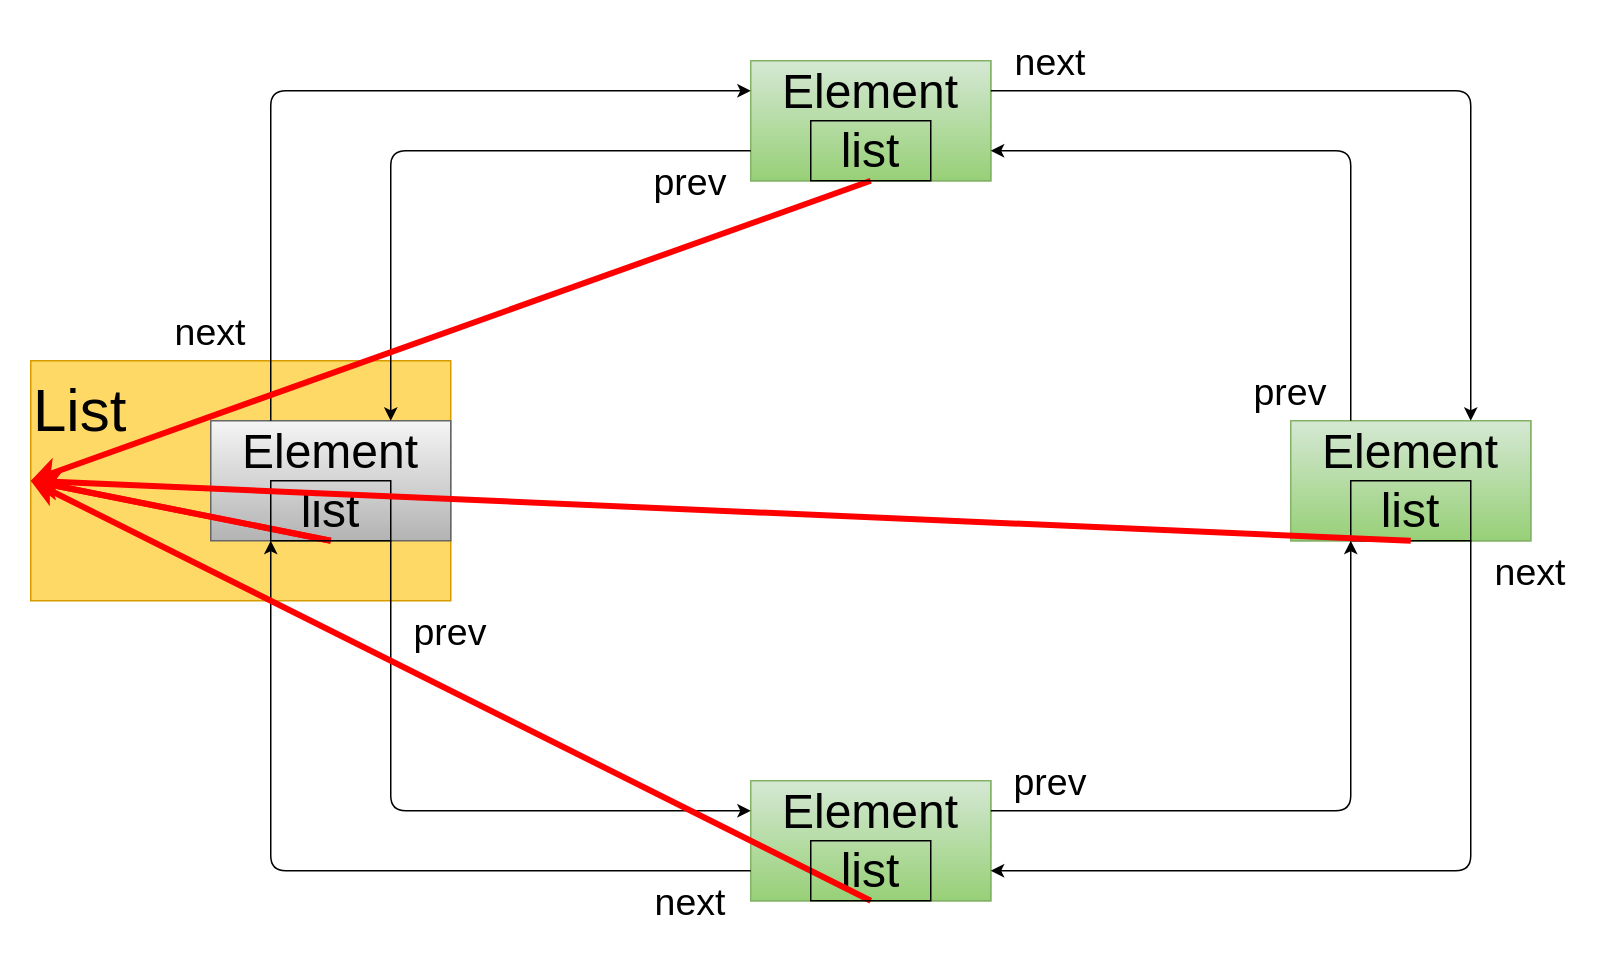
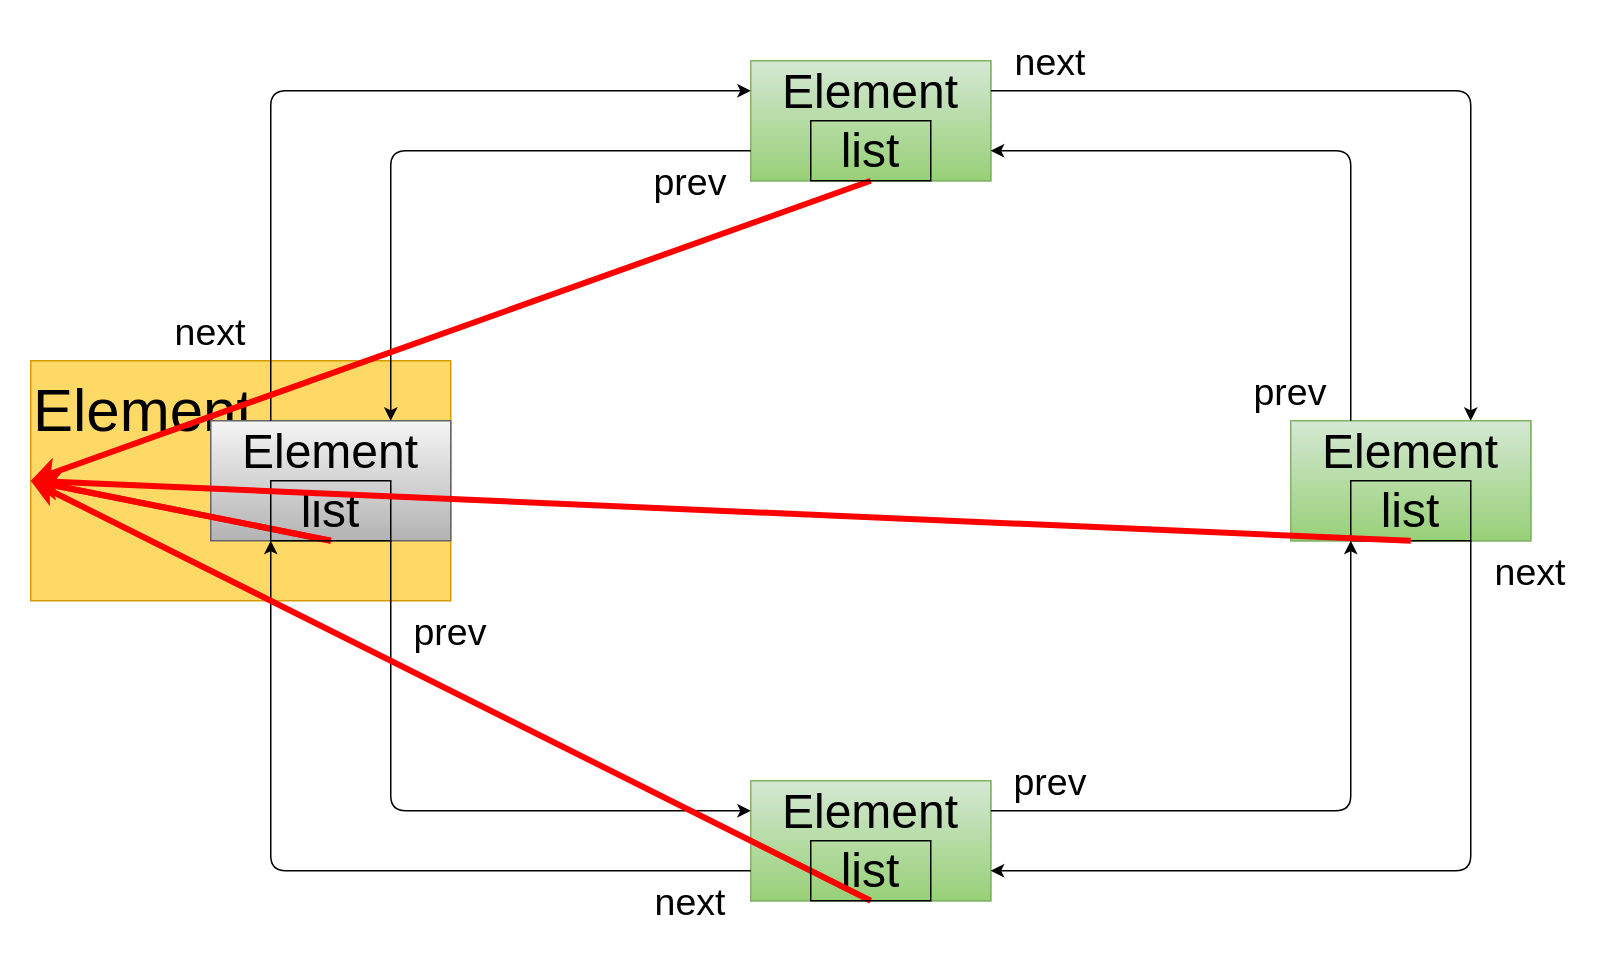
  <mxCell id="0" />
  <mxCell id="1" parent="0" />
- <mxCell id="2" value="&lt;font style=&quot;font-size: 40px&quot;&gt;List&lt;br&gt;&lt;br&gt;&lt;br&gt;&lt;/font&gt;" style="text;html=1;strokeColor=#d79b00;align=left;verticalAlign=middle;whiteSpace=wrap;rounded=0;labelBackgroundColor=none;fontSize=16;fillColor=#FFD966;" parent="1" vertex="1"><mxGeometry x="20" y="240" width="280" height="160" as="geometry" /></mxCell>
+ <mxCell id="2" value="&lt;font style=&quot;font-size: 40px&quot;&gt;Element&lt;br&gt;&lt;br&gt;&lt;br&gt;&lt;/font&gt;" style="text;html=1;strokeColor=#d79b00;align=left;verticalAlign=middle;whiteSpace=wrap;rounded=0;labelBackgroundColor=none;fontSize=16;fillColor=#FFD966;" parent="1" vertex="1"><mxGeometry x="20" y="240" width="280" height="160" as="geometry" /></mxCell>
  <mxCell id="3" value="" style="rounded=0;whiteSpace=wrap;html=1;fillColor=#f5f5f5;gradientColor=#b3b3b3;strokeColor=#666666;" parent="1" vertex="1"><mxGeometry x="140" y="280" width="160" height="80" as="geometry" /></mxCell>
  <mxCell id="4" value="&lt;font style=&quot;font-size: 32px&quot;&gt;Element&lt;br&gt;list&lt;/font&gt;" style="text;html=1;strokeColor=none;fillColor=none;align=center;verticalAlign=middle;whiteSpace=wrap;rounded=0;" parent="1" vertex="1"><mxGeometry x="140" y="280" width="160" height="80" as="geometry" /></mxCell>
  <mxCell id="5" value="" style="rounded=0;whiteSpace=wrap;html=1;fillColor=#d5e8d4;gradientColor=#97d077;strokeColor=#82b366;" parent="1" vertex="1"><mxGeometry x="500" y="40" width="160" height="80" as="geometry" /></mxCell>
  <mxCell id="6" value="&lt;font style=&quot;font-size: 32px&quot;&gt;Element&lt;br&gt;list&lt;br&gt;&lt;/font&gt;" style="text;html=1;strokeColor=#82b366;fillColor=#d5e8d4;align=center;verticalAlign=middle;whiteSpace=wrap;rounded=0;gradientColor=#97d077;" parent="1" vertex="1"><mxGeometry x="500" y="40" width="160" height="80" as="geometry" /></mxCell>
  <mxCell id="7" value="" style="rounded=0;whiteSpace=wrap;html=1;fillColor=#d5e8d4;gradientColor=#97d077;strokeColor=#82b366;" parent="1" vertex="1"><mxGeometry x="860" y="280" width="160" height="80" as="geometry" /></mxCell>
  <mxCell id="8" value="&lt;font style=&quot;font-size: 32px&quot;&gt;Element&lt;br&gt;list&lt;br&gt;&lt;/font&gt;" style="text;html=1;strokeColor=#82b366;fillColor=#d5e8d4;align=center;verticalAlign=middle;whiteSpace=wrap;rounded=0;gradientColor=#97d077;" parent="1" vertex="1"><mxGeometry x="860" y="280" width="160" height="80" as="geometry" /></mxCell>
  <mxCell id="9" value="" style="rounded=0;whiteSpace=wrap;html=1;fillColor=#d5e8d4;gradientColor=#97d077;strokeColor=#82b366;" parent="1" vertex="1"><mxGeometry x="500" y="520" width="160" height="80" as="geometry" /></mxCell>
  <mxCell id="10" value="&lt;font style=&quot;font-size: 32px&quot;&gt;Element&lt;br&gt;list&lt;br&gt;&lt;/font&gt;" style="text;html=1;strokeColor=#82b366;fillColor=#d5e8d4;align=center;verticalAlign=middle;whiteSpace=wrap;rounded=0;gradientColor=#97d077;" parent="1" vertex="1"><mxGeometry x="500" y="520" width="160" height="80" as="geometry" /></mxCell>
  <mxCell id="11" value="" style="edgeStyle=elbowEdgeStyle;elbow=vertical;endArrow=classic;html=1;entryX=0;entryY=0.25;entryDx=0;entryDy=0;exitX=0.25;exitY=0;exitDx=0;exitDy=0;" parent="1" source="4" target="6" edge="1"><mxGeometry width="50" height="50" relative="1" as="geometry"><mxPoint x="220" y="280" as="sourcePoint" /><mxPoint x="500" y="80" as="targetPoint" /><Array as="points"><mxPoint x="220" y="60" /></Array></mxGeometry></mxCell>
  <mxCell id="12" value="" style="edgeStyle=elbowEdgeStyle;elbow=vertical;endArrow=classic;html=1;entryX=0.75;entryY=0;entryDx=0;entryDy=0;exitX=1;exitY=0.25;exitDx=0;exitDy=0;" parent="1" source="6" target="8" edge="1"><mxGeometry width="50" height="50" relative="1" as="geometry"><mxPoint x="690" y="60" as="sourcePoint" /><mxPoint x="1020" y="40" as="targetPoint" /><Array as="points"><mxPoint x="820" y="60" /></Array></mxGeometry></mxCell>
  <mxCell id="13" value="" style="edgeStyle=elbowEdgeStyle;elbow=vertical;endArrow=classic;html=1;exitX=0.75;exitY=1;exitDx=0;exitDy=0;entryX=1;entryY=0.75;entryDx=0;entryDy=0;" parent="1" source="8" target="10" edge="1"><mxGeometry width="50" height="50" relative="1" as="geometry"><mxPoint x="590" y="410" as="sourcePoint" /><mxPoint x="680" y="580" as="targetPoint" /><Array as="points"><mxPoint x="810" y="580" /></Array></mxGeometry></mxCell>
  <mxCell id="14" value="" style="edgeStyle=elbowEdgeStyle;elbow=vertical;endArrow=classic;html=1;entryX=0.25;entryY=1;entryDx=0;entryDy=0;exitX=0;exitY=0.75;exitDx=0;exitDy=0;" parent="1" source="10" target="4" edge="1"><mxGeometry width="50" height="50" relative="1" as="geometry"><mxPoint x="490" y="580" as="sourcePoint" /><mxPoint x="530" y="110" as="targetPoint" /><Array as="points"><mxPoint x="290" y="580" /></Array></mxGeometry></mxCell>
  <mxCell id="15" value="" style="edgeStyle=elbowEdgeStyle;elbow=vertical;endArrow=classic;html=1;entryX=0.75;entryY=0;entryDx=0;entryDy=0;exitX=0;exitY=0.75;exitDx=0;exitDy=0;" parent="1" source="6" target="4" edge="1"><mxGeometry width="50" height="50" relative="1" as="geometry"><mxPoint x="430" y="90" as="sourcePoint" /><mxPoint x="660" y="190" as="targetPoint" /><Array as="points"><mxPoint x="380" y="100" /></Array></mxGeometry></mxCell>
  <mxCell id="16" value="" style="edgeStyle=elbowEdgeStyle;elbow=vertical;endArrow=classic;html=1;exitX=0.25;exitY=0;exitDx=0;exitDy=0;entryX=1;entryY=0.75;entryDx=0;entryDy=0;" parent="1" source="8" target="6" edge="1"><mxGeometry width="50" height="50" relative="1" as="geometry"><mxPoint x="890" y="160" as="sourcePoint" /><mxPoint x="680" y="100" as="targetPoint" /><Array as="points"><mxPoint x="790" y="100" /></Array></mxGeometry></mxCell>
  <mxCell id="17" value="" style="edgeStyle=elbowEdgeStyle;elbow=vertical;endArrow=classic;html=1;exitX=1;exitY=0.25;exitDx=0;exitDy=0;entryX=0.25;entryY=1;entryDx=0;entryDy=0;" parent="1" source="10" target="8" edge="1"><mxGeometry width="50" height="50" relative="1" as="geometry"><mxPoint x="900" y="420" as="sourcePoint" /><mxPoint x="750" y="390" as="targetPoint" /><Array as="points"><mxPoint x="780" y="540" /><mxPoint x="780" y="540" /></Array></mxGeometry></mxCell>
  <mxCell id="18" value="" style="edgeStyle=elbowEdgeStyle;elbow=vertical;endArrow=classic;html=1;entryX=0;entryY=0.25;entryDx=0;entryDy=0;exitX=0.75;exitY=1;exitDx=0;exitDy=0;" parent="1" source="4" target="10" edge="1"><mxGeometry width="50" height="50" relative="1" as="geometry"><mxPoint x="690" y="350" as="sourcePoint" /><mxPoint x="450" y="530" as="targetPoint" /><Array as="points"><mxPoint x="350" y="540" /></Array></mxGeometry></mxCell>
  <mxCell id="19" value="&lt;span style=&quot;font-size: 25px&quot;&gt;next&lt;br&gt;&lt;/span&gt;" style="text;html=1;strokeColor=none;fillColor=none;align=center;verticalAlign=middle;whiteSpace=wrap;rounded=0;" parent="1" vertex="1"><mxGeometry x="100" y="200" width="80" height="40" as="geometry" /></mxCell>
  <mxCell id="20" value="&lt;span style=&quot;font-size: 25px&quot;&gt;next&lt;br&gt;&lt;/span&gt;" style="text;html=1;strokeColor=none;fillColor=none;align=center;verticalAlign=middle;whiteSpace=wrap;rounded=0;" parent="1" vertex="1"><mxGeometry x="660" y="20" width="80" height="40" as="geometry" /></mxCell>
  <mxCell id="21" value="&lt;span style=&quot;font-size: 25px&quot;&gt;next&lt;br&gt;&lt;/span&gt;" style="text;html=1;strokeColor=none;fillColor=none;align=center;verticalAlign=middle;whiteSpace=wrap;rounded=0;" parent="1" vertex="1"><mxGeometry x="980" y="360" width="80" height="40" as="geometry" /></mxCell>
  <mxCell id="22" value="&lt;span style=&quot;font-size: 25px&quot;&gt;prev&lt;br&gt;&lt;/span&gt;" style="text;html=1;strokeColor=none;fillColor=none;align=center;verticalAlign=middle;whiteSpace=wrap;rounded=0;" parent="1" vertex="1"><mxGeometry x="260" y="400" width="80" height="40" as="geometry" /></mxCell>
  <mxCell id="23" value="&lt;span style=&quot;font-size: 25px&quot;&gt;prev&lt;br&gt;&lt;/span&gt;" style="text;html=1;strokeColor=none;fillColor=none;align=center;verticalAlign=middle;whiteSpace=wrap;rounded=0;" parent="1" vertex="1"><mxGeometry x="660" y="500" width="80" height="40" as="geometry" /></mxCell>
  <mxCell id="24" value="&lt;span style=&quot;font-size: 25px&quot;&gt;prev&lt;br&gt;&lt;/span&gt;" style="text;html=1;strokeColor=none;fillColor=none;align=center;verticalAlign=middle;whiteSpace=wrap;rounded=0;" parent="1" vertex="1"><mxGeometry x="820" y="240" width="80" height="40" as="geometry" /></mxCell>
  <mxCell id="25" value="&lt;span style=&quot;font-size: 25px&quot;&gt;prev&lt;br&gt;&lt;/span&gt;" style="text;html=1;strokeColor=none;fillColor=none;align=center;verticalAlign=middle;whiteSpace=wrap;rounded=0;" parent="1" vertex="1"><mxGeometry x="420" y="100" width="80" height="40" as="geometry" /></mxCell>
  <mxCell id="26" value="" style="endArrow=classic;html=1;fontColor=#000000;exitX=0.5;exitY=1;exitDx=0;exitDy=0;entryX=0;entryY=0.5;entryDx=0;entryDy=0;strokeColor=#FF0000;strokeWidth=4;" parent="1" source="6" target="2" edge="1"><mxGeometry width="50" height="50" relative="1" as="geometry"><mxPoint x="440" y="350" as="sourcePoint" /><mxPoint x="490" y="300" as="targetPoint" /></mxGeometry></mxCell>
  <mxCell id="27" value="" style="endArrow=classic;html=1;fontColor=#000000;exitX=0.5;exitY=1;exitDx=0;exitDy=0;entryX=0;entryY=0.5;entryDx=0;entryDy=0;strokeColor=#FF0000;strokeWidth=4;" parent="1" source="33" target="2" edge="1"><mxGeometry width="50" height="50" relative="1" as="geometry"><mxPoint x="940" y="360" as="sourcePoint" /><mxPoint x="380" y="560" as="targetPoint" /></mxGeometry></mxCell>
  <mxCell id="28" value="" style="endArrow=classic;html=1;fontColor=#000000;exitX=0.5;exitY=1;exitDx=0;exitDy=0;entryX=0;entryY=0.5;entryDx=0;entryDy=0;strokeColor=#FF0000;strokeWidth=4;" parent="1" source="10" target="2" edge="1"><mxGeometry width="50" height="50" relative="1" as="geometry"><mxPoint x="670" y="670" as="sourcePoint" /><mxPoint x="-250" y="630" as="targetPoint" /></mxGeometry></mxCell>
  <mxCell id="29" value="" style="endArrow=classic;html=1;fontColor=#000000;exitX=0.5;exitY=1;exitDx=0;exitDy=0;entryX=0;entryY=0.5;entryDx=0;entryDy=0;strokeColor=#FF0000;strokeWidth=4;" parent="1" source="4" target="2" edge="1"><mxGeometry width="50" height="50" relative="1" as="geometry"><mxPoint x="960" y="380" as="sourcePoint" /><mxPoint x="40" as="targetPoint" y="340" /></mxGeometry></mxCell>
  <mxCell id="30" value="" style="rounded=0;whiteSpace=wrap;html=1;fontColor=#FF0000;fillColor=none;" parent="1" vertex="1"><mxGeometry x="540" y="80" width="80" height="40" as="geometry" /></mxCell>
  <mxCell id="31" value="" style="rounded=0;whiteSpace=wrap;html=1;fontColor=#FF0000;fillColor=none;" parent="1" vertex="1"><mxGeometry x="900" y="320" width="80" height="40" as="geometry" /></mxCell>
  <mxCell id="32" value="" style="rounded=0;whiteSpace=wrap;html=1;fontColor=#FF0000;fillColor=none;" parent="1" vertex="1"><mxGeometry x="540" y="560" width="80" height="40" as="geometry" /></mxCell>
  <mxCell id="33" value="" style="rounded=0;whiteSpace=wrap;html=1;fontColor=#FF0000;fillColor=none;" parent="1" vertex="1"><mxGeometry x="180" y="320" width="80" height="40" as="geometry" /></mxCell>
  <mxCell id="34" value="" style="endArrow=classic;html=1;fontColor=#000000;exitX=0.5;exitY=1;exitDx=0;exitDy=0;entryX=0;entryY=0.5;entryDx=0;entryDy=0;strokeColor=#FF0000;strokeWidth=4;" parent="1" target="2" edge="1"><mxGeometry width="50" height="50" relative="1" as="geometry"><mxPoint x="940" y="360" as="sourcePoint" /><mxPoint x="20" y="320" as="targetPoint" /></mxGeometry></mxCell>
  <mxCell id="35" value="&lt;span style=&quot;font-size: 25px&quot;&gt;next&lt;br&gt;&lt;/span&gt;" style="text;html=1;strokeColor=none;fillColor=none;align=center;verticalAlign=middle;whiteSpace=wrap;rounded=0;" vertex="1" parent="1"><mxGeometry x="420" y="580" width="80" height="40" as="geometry" /></mxCell>
